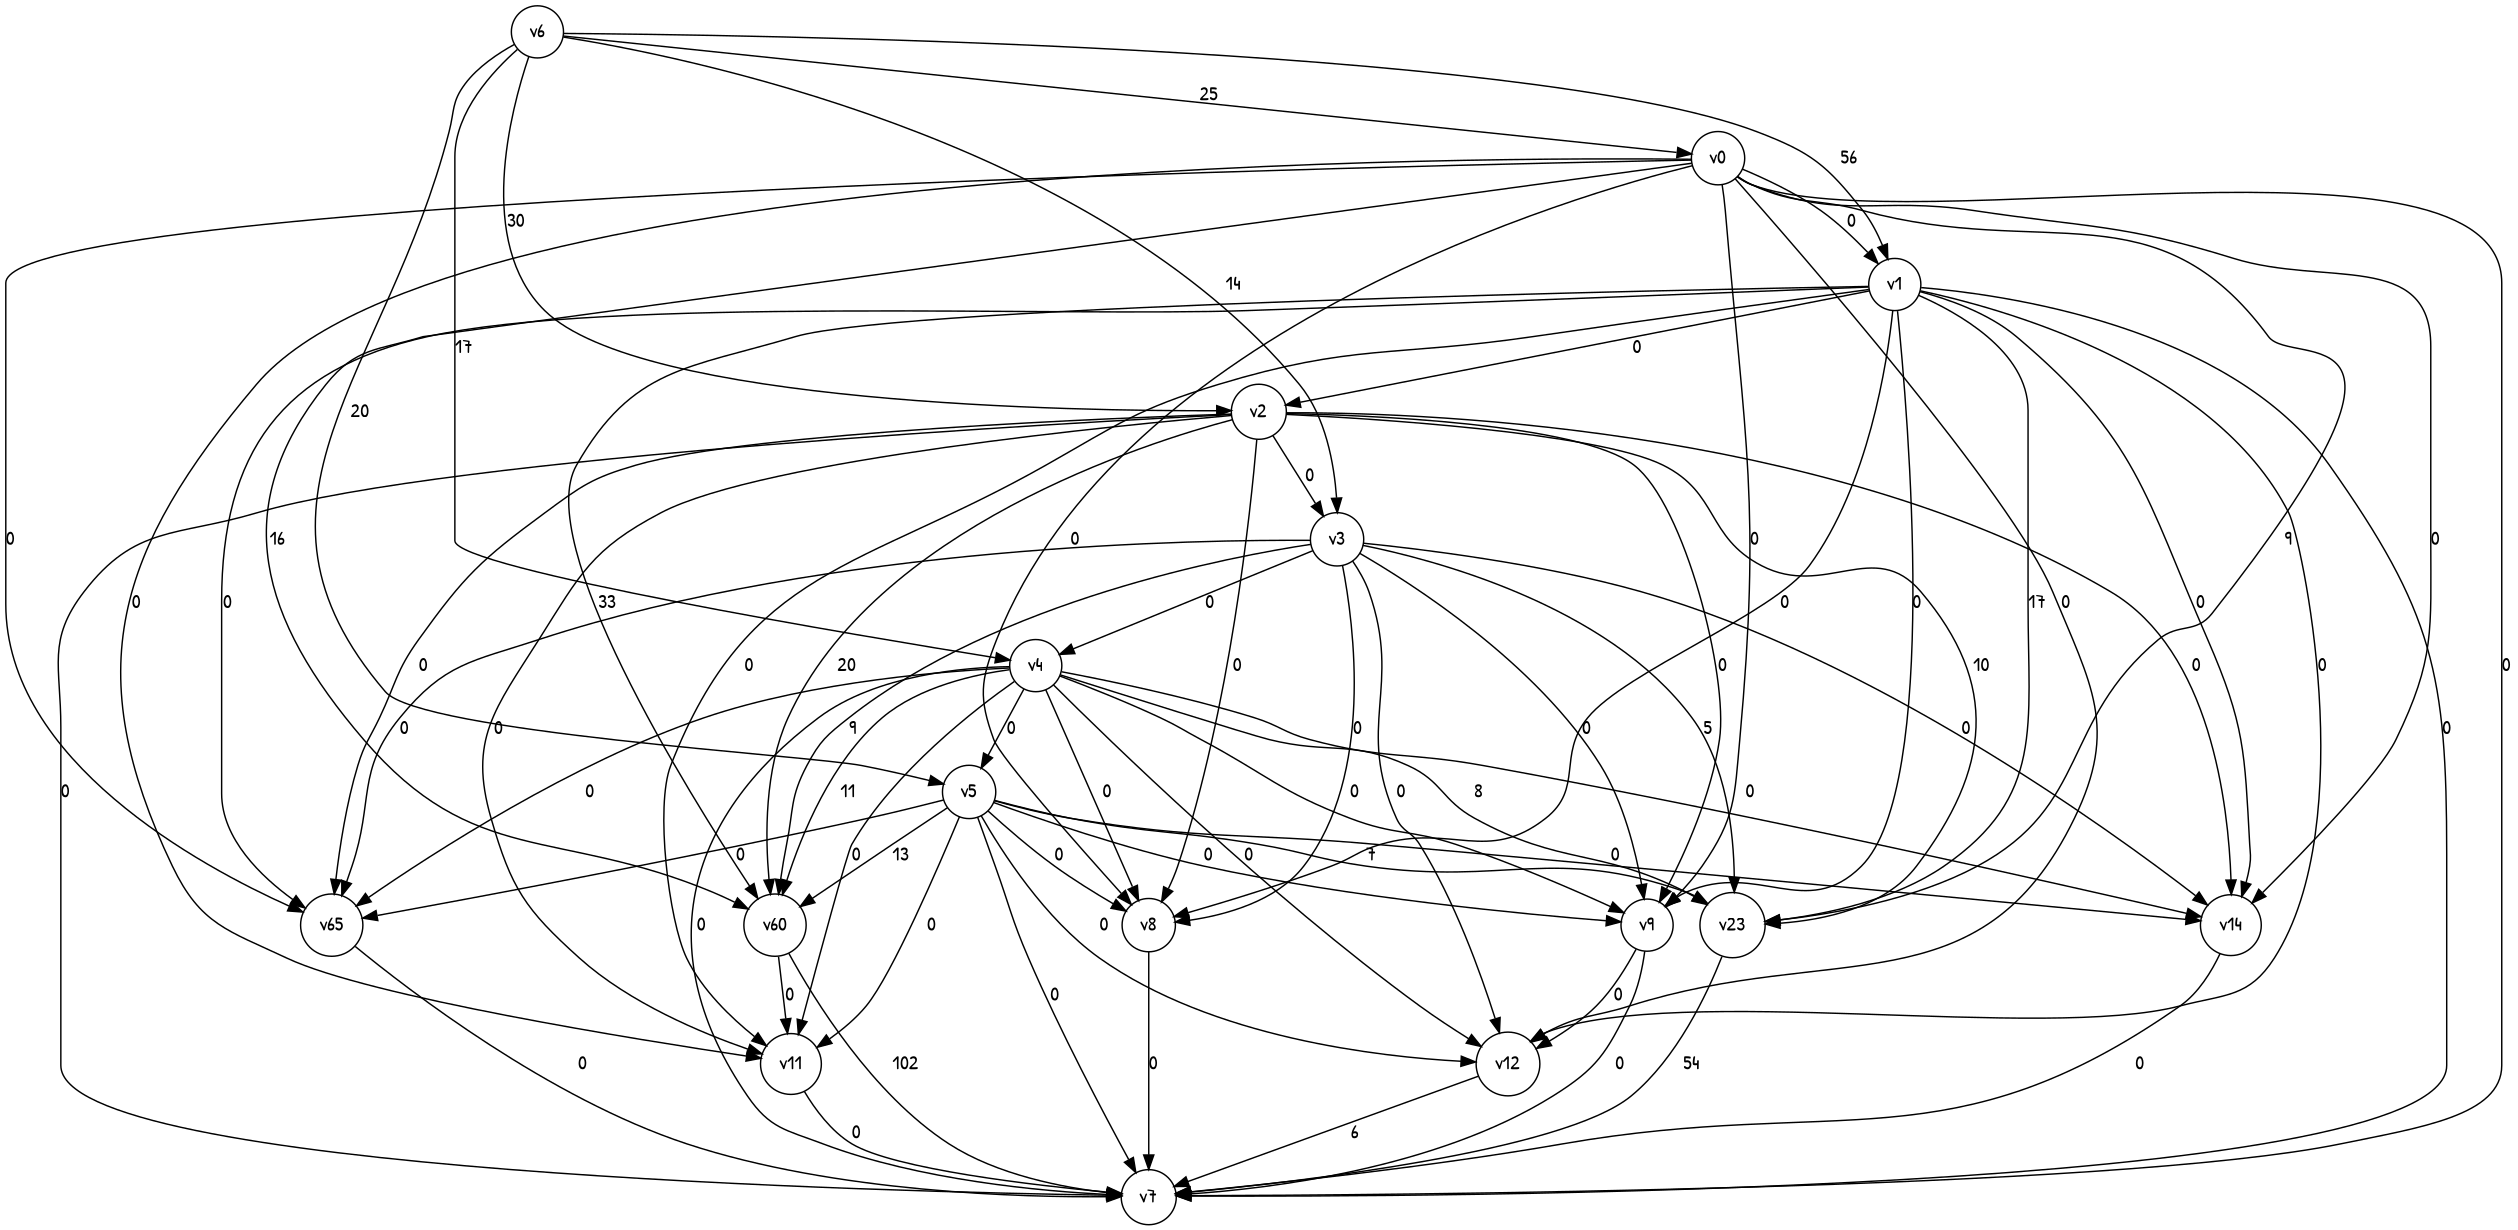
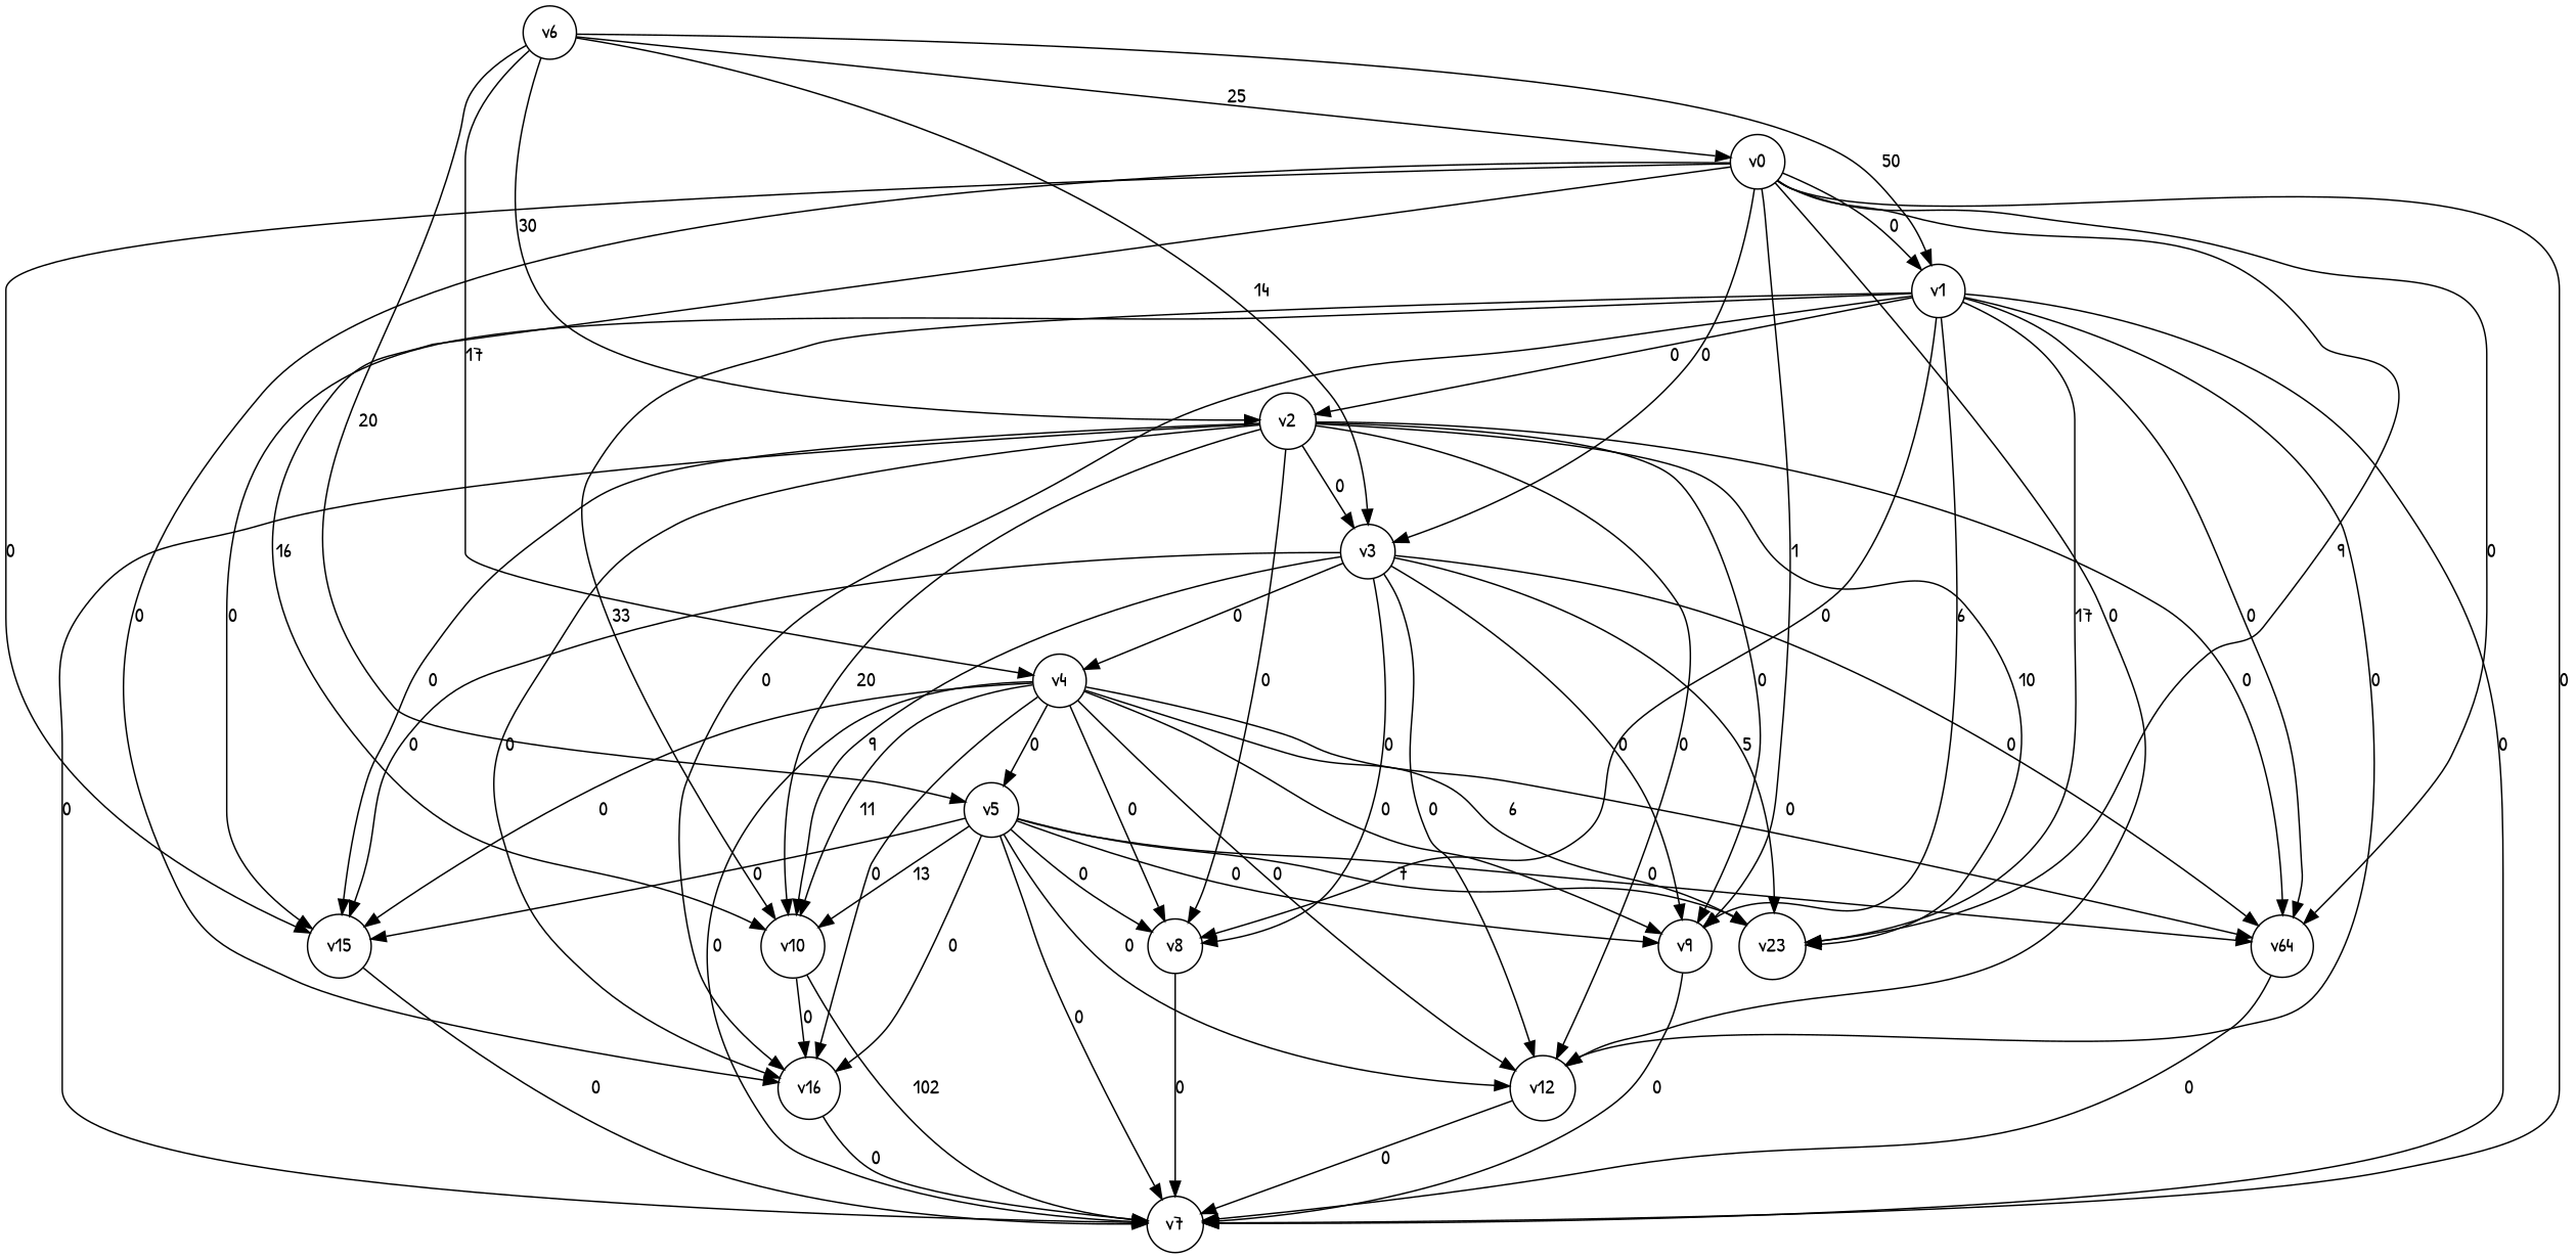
  digraph {
    fontname="Patrick Hand"
    node [fontname="Patrick Hand" shape=circle]
    edge [fontname="Patrick Hand"]
    n1 [label=v0]
    n2 [label=v1]
    n3 [label=v7]
    n4 [label=v8]
    n5 [label=v9]
-   n6 [label=v60]
-   n7 [label=v11]
+   n6 [label=v10]
+   n7 [label=v16]
    n8 [label=v12]
    n9 [label=v23]
-   n10 [label=v14]
-   n11 [label=v65]
+   n10 [label=v64]
+   n11 [label=v15]
    n12 [label=v2]
    n13 [label=v3]
    n14 [label=v4]
    n15 [label=v5]
    n16 [label=v6]
    n1 -> n2 [label=0]
    n1 -> n3 [label=0]
-   n1 -> n4 [label=0]
-   n1 -> n5 [label=0]
+   n1 -> n13 [label=0]
+   n1 -> n5 [label=1]
    n1 -> n6 [label=16]
    n1 -> n7 [label=0]
    n1 -> n8 [label=0]
    n1 -> n9 [label=9]
    n1 -> n10 [label=0]
    n1 -> n11 [label=0]
    n2 -> n3 [label=0]
    n2 -> n4 [label=0]
-   n2 -> n5 [label=0]
+   n2 -> n5 [label=6]
    n2 -> n6 [label=33]
    n2 -> n7 [label=0]
    n2 -> n8 [label=0]
    n2 -> n9 [label=17]
    n2 -> n10 [label=0]
    n2 -> n11 [label=0]
    n2 -> n12 [label=0]
    n4 -> n3 [label=0]
    n5 -> n3 [label=0]
    n6 -> n3 [label=102]
    n6 -> n7 [label=0]
    n7 -> n3 [label=0]
-   n8 -> n3 [label=6]
-   n9 -> n3 [label=54]
+   n8 -> n3 [label=0]
    n10 -> n3 [label=0]
    n11 -> n3 [label=0]
    n12 -> n3 [label=0]
    n12 -> n4 [label=0]
    n12 -> n5 [label=0]
    n12 -> n6 [label=20]
    n12 -> n7 [label=0]
-   n5 -> n8 [label=0]
+   n12 -> n8 [label=0]
    n12 -> n9 [label=10]
    n12 -> n10 [label=0]
    n12 -> n11 [label=0]
    n12 -> n13 [label=0]
    n13 -> n4 [label=0]
    n13 -> n5 [label=0]
    n13 -> n6 [label=9]
    n13 -> n8 [label=0]
    n13 -> n9 [label=5]
    n13 -> n10 [label=0]
    n13 -> n11 [label=0]
    n13 -> n14 [label=0]
    n14 -> n3 [label=0]
    n14 -> n4 [label=0]
    n14 -> n5 [label=0]
    n14 -> n6 [label=11]
    n14 -> n7 [label=0]
    n14 -> n8 [label=0]
-   n14 -> n9 [label=8]
+   n14 -> n9 [label=6]
    n14 -> n10 [label=0]
    n14 -> n11 [label=0]
    n14 -> n15 [label=0]
    n15 -> n3 [label=0]
    n15 -> n4 [label=0]
    n15 -> n5 [label=0]
    n15 -> n6 [label=13]
    n15 -> n7 [label=0]
    n15 -> n8 [label=0]
    n15 -> n9 [label=7]
    n15 -> n10 [label=0]
    n15 -> n11 [label=0]
    n16 -> n1 [label=25]
-   n16 -> n2 [label=56]
+   n16 -> n2 [label=50]
    n16 -> n12 [label=30]
    n16 -> n13 [label=14]
    n16 -> n14 [label=17]
    n16 -> n15 [label=20]
  }
